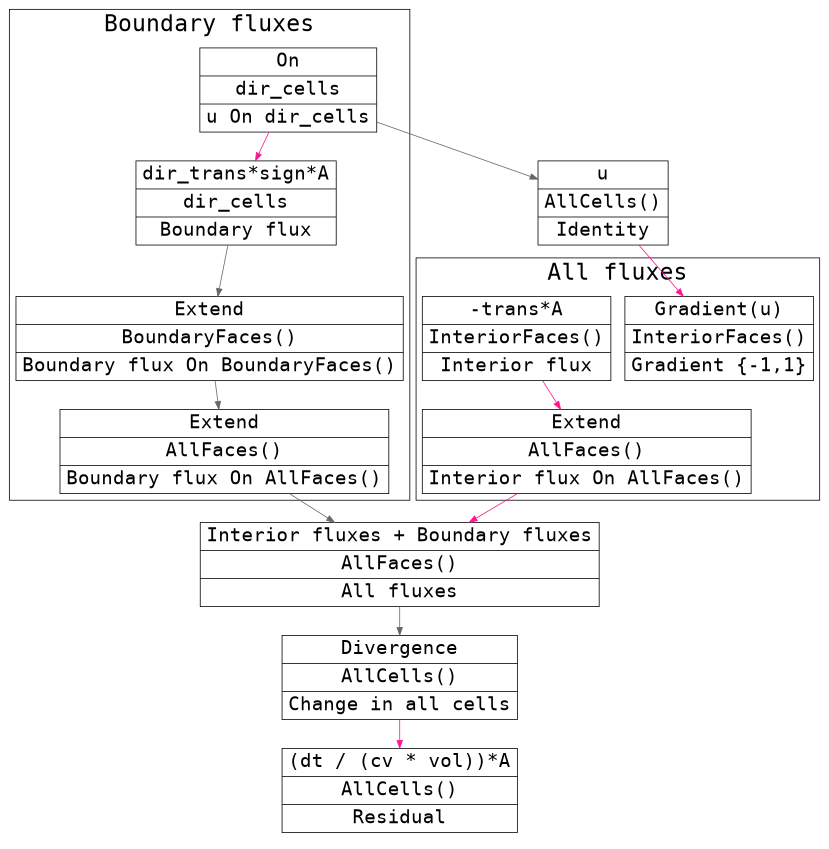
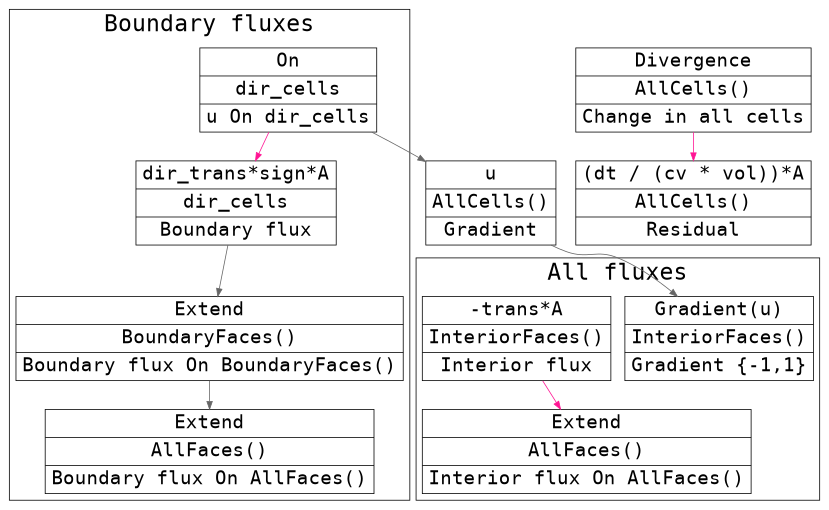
  digraph {
    compound=true
    fontname="DejaVu Sans Mono"
    node [fontname="DejaVu Sans Mono" fontsize=25 shape=record]
    edge [color=gray40 fontname="DejaVu Sans Mono"]
    n1 [label="{Gradient(u) | InteriorFaces() | Gradient \{-1,1\}}"]
    n2 [label="{-trans*A | InteriorFaces() | Interior flux}"]
    n3 [label="{Extend | AllFaces() | Interior flux On AllFaces()}"]
-   n4 [label="{u | AllCells() | Identity}"]
+   n4 [label="{u | AllCells() | Gradient}"]
    n5 [label="{On | dir_cells | u On dir_cells}"]
    n6 [label="{dir_trans*sign*A | dir_cells | Boundary flux}"]
    n7 [label="{Extend | BoundaryFaces() | Boundary flux On BoundaryFaces()}"]
    n8 [label="{Extend | AllFaces() | Boundary flux On AllFaces()}"]
-   n9 [label="{Interior fluxes + Boundary fluxes | AllFaces() | All fluxes}"]
    n10 [label="{Divergence | AllCells() | Change in all cells}"]
    n11 [label="{(dt / (cv * vol))*A | AllCells() | Residual}"]
    subgraph cluster_1 {
      fontsize=30
      label="All fluxes"
      n1
      n2
      n3
    }
    subgraph cluster_2 {
      color=none
      n4
    }
    subgraph cluster_3 {
      fontsize=30
      label="Boundary fluxes"
      n5
      n6
      n7
      n8
    }
    subgraph cluster_4 {
      color=none
-     n9
      n10
      n11
    }
    n2 -> n3 [color=deeppink]
-   n3 -> n9 [color=deeppink]
-   n4 -> n1 [color=deeppink]
+   n4 -> n1
    n5 -> n4
    n5 -> n6 [color=deeppink]
    n6 -> n7
    n7 -> n8
-   n8 -> n9
-   n9 -> n10
    n10 -> n11 [color=deeppink]
  }
